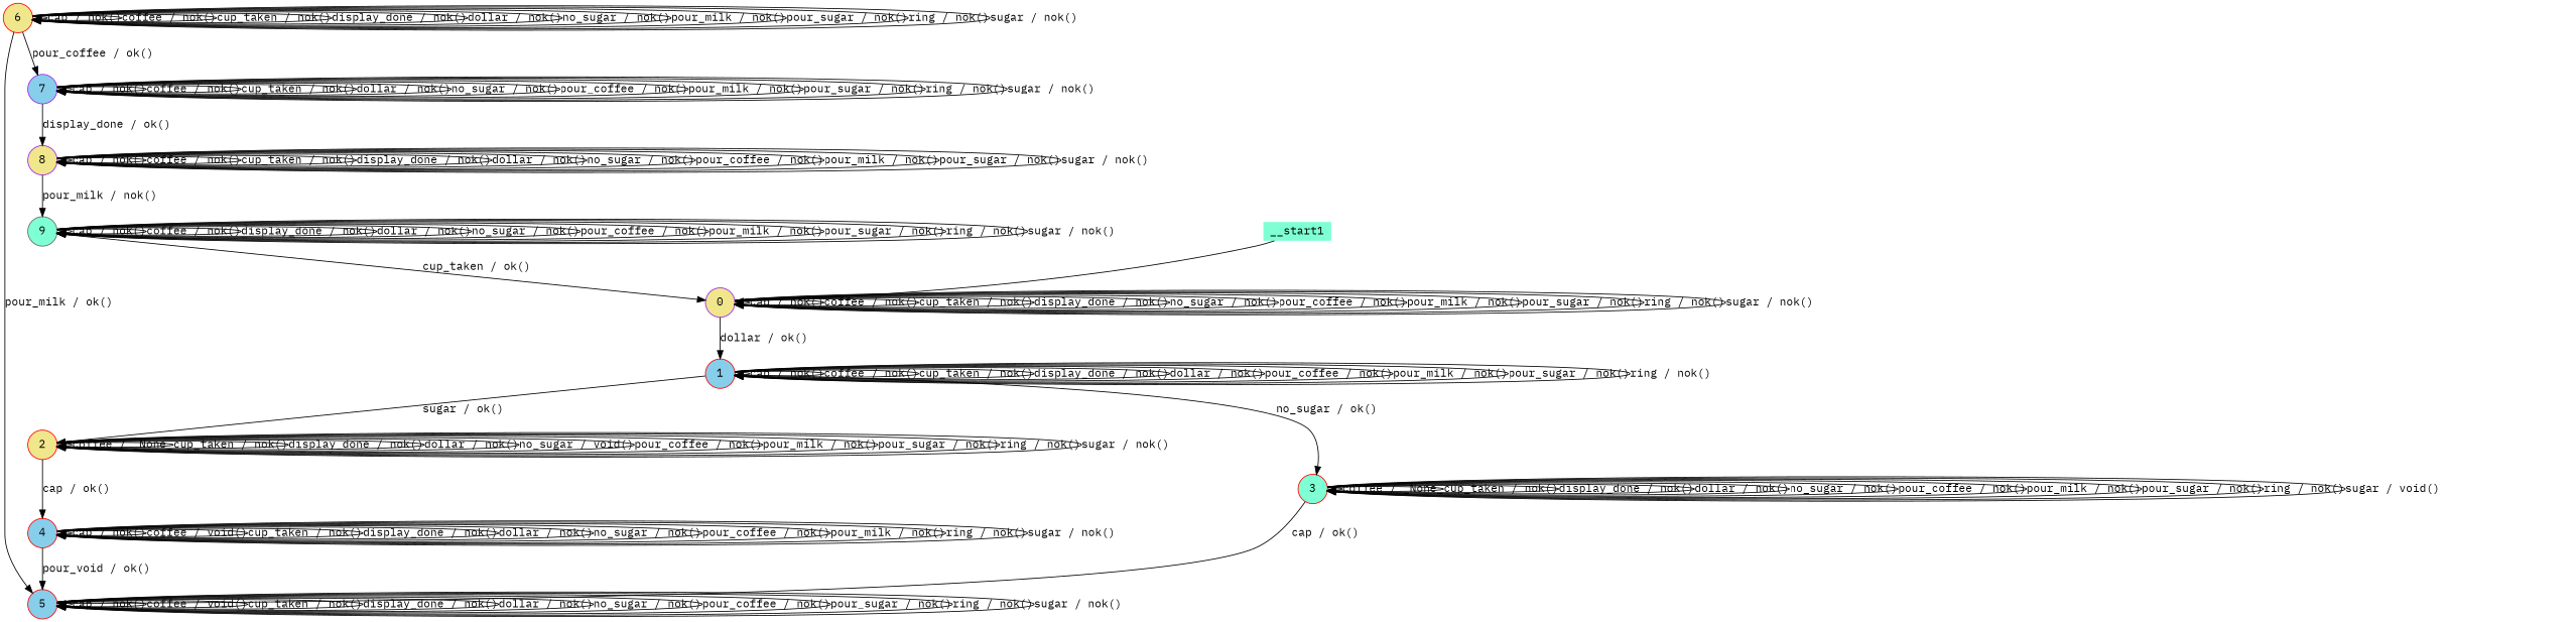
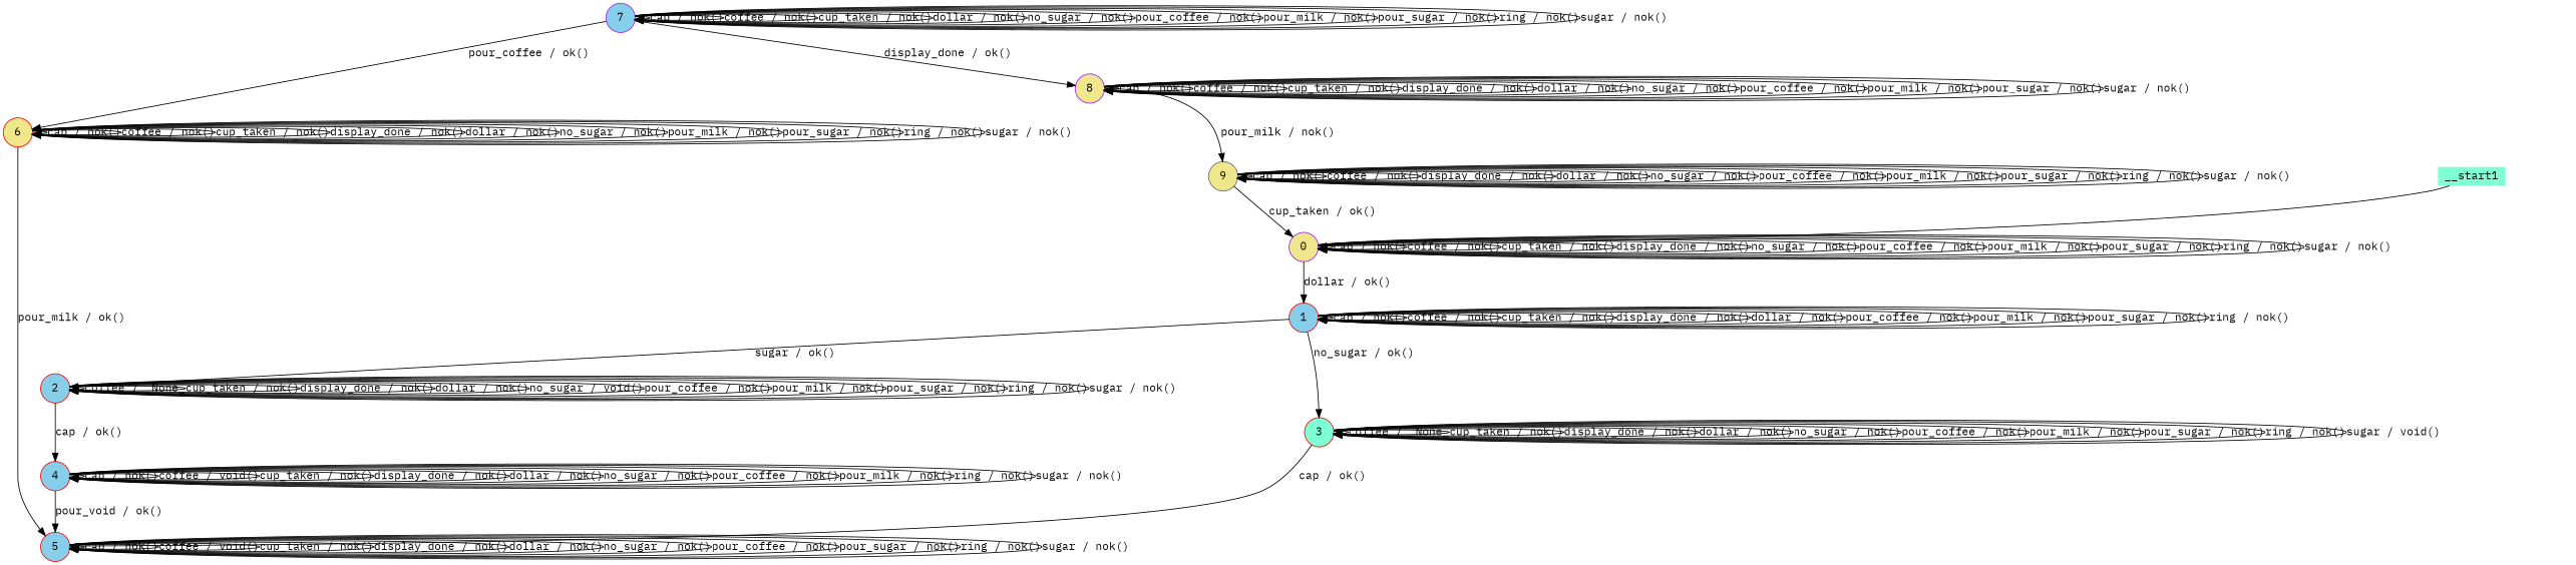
  digraph {
    fontname="IBM Plex Mono"
    node [color=red fillcolor=khaki fontname="IBM Plex Mono" shape=circle style=filled]
    edge [fontname="IBM Plex Mono"]
    n1 [color=purple label=0]
    n2 [fillcolor=skyblue label=1]
-   n3 [label=2]
+   n3 [fillcolor=skyblue label=2]
    n4 [fillcolor=aquamarine label=3]
    n5 [fillcolor=skyblue label=4]
    n6 [fillcolor=skyblue label=5]
    n7 [label=6]
    n8 [color=purple fillcolor=skyblue label=7]
    n9 [color=purple label=8]
-   n10 [color=gray40 fillcolor=aquamarine label=9]
+   n10 [color=gray40 label=9]
    n11 [color=gray40 fillcolor=aquamarine height=0 label=__start1 shape=none width=0]
    n1 -> n1 [label="cap / nok()"]
    n1 -> n1 [label="coffee / nok()"]
    n1 -> n1 [label="cup_taken / nok()"]
    n1 -> n1 [label="display_done / nok()"]
    n1 -> n1 [label="no_sugar / nok()"]
    n1 -> n1 [label="pour_coffee / nok()"]
    n1 -> n1 [label="pour_milk / nok()"]
    n1 -> n1 [label="pour_sugar / nok()"]
    n1 -> n1 [label="ring / nok()"]
    n1 -> n1 [label="sugar / nok()"]
    n1 -> n2 [label="dollar / ok()"]
    n2 -> n2 [label="cap / nok()"]
    n2 -> n2 [label="coffee / nok()"]
    n2 -> n2 [label="cup_taken / nok()"]
    n2 -> n2 [label="display_done / nok()"]
    n2 -> n2 [label="dollar / nok()"]
    n2 -> n2 [label="pour_coffee / nok()"]
    n2 -> n2 [label="pour_milk / nok()"]
    n2 -> n2 [label="pour_sugar / nok()"]
    n2 -> n2 [label="ring / nok()"]
    n2 -> n3 [label="sugar / ok()"]
    n2 -> n4 [label="no_sugar / ok()"]
    n3 -> n3 [label="coffee / _None_"]
    n3 -> n3 [label="cup_taken / nok()"]
    n3 -> n3 [label="display_done / nok()"]
    n3 -> n3 [label="dollar / nok()"]
    n3 -> n3 [label="no_sugar / void()"]
    n3 -> n3 [label="pour_coffee / nok()"]
    n3 -> n3 [label="pour_milk / nok()"]
    n3 -> n3 [label="pour_sugar / nok()"]
    n3 -> n3 [label="ring / nok()"]
    n3 -> n3 [label="sugar / nok()"]
    n3 -> n5 [label="cap / ok()"]
    n4 -> n4 [label="coffee / _None_"]
    n4 -> n4 [label="cup_taken / nok()"]
    n4 -> n4 [label="display_done / nok()"]
    n4 -> n4 [label="dollar / nok()"]
    n4 -> n4 [label="no_sugar / nok()"]
    n4 -> n4 [label="pour_coffee / nok()"]
    n4 -> n4 [label="pour_milk / nok()"]
    n4 -> n4 [label="pour_sugar / nok()"]
    n4 -> n4 [label="ring / nok()"]
    n4 -> n4 [label="sugar / void()"]
    n4 -> n6 [label="cap / ok()"]
    n5 -> n5 [label="cap / nok()"]
    n5 -> n5 [label="coffee / void()"]
    n5 -> n5 [label="cup_taken / nok()"]
    n5 -> n5 [label="display_done / nok()"]
    n5 -> n5 [label="dollar / nok()"]
    n5 -> n5 [label="no_sugar / nok()"]
    n5 -> n5 [label="pour_coffee / nok()"]
    n5 -> n5 [label="pour_milk / nok()"]
    n5 -> n5 [label="ring / nok()"]
    n5 -> n5 [label="sugar / nok()"]
    n5 -> n6 [label="pour_void / ok()"]
    n6 -> n6 [label="cap / nok()"]
    n6 -> n6 [label="coffee / void()"]
    n6 -> n6 [label="cup_taken / nok()"]
    n6 -> n6 [label="display_done / nok()"]
    n6 -> n6 [label="dollar / nok()"]
    n6 -> n6 [label="no_sugar / nok()"]
    n6 -> n6 [label="pour_coffee / nok()"]
    n6 -> n6 [label="pour_sugar / nok()"]
    n6 -> n6 [label="ring / nok()"]
    n6 -> n6 [label="sugar / nok()"]
    n7 -> n6 [label="pour_milk / ok()"]
    n7 -> n7 [label="cap / nok()"]
    n7 -> n7 [label="coffee / nok()"]
    n7 -> n7 [label="cup_taken / nok()"]
    n7 -> n7 [label="display_done / nok()"]
    n7 -> n7 [label="dollar / nok()"]
    n7 -> n7 [label="no_sugar / nok()"]
    n7 -> n7 [label="pour_milk / nok()"]
    n7 -> n7 [label="pour_sugar / nok()"]
    n7 -> n7 [label="ring / nok()"]
    n7 -> n7 [label="sugar / nok()"]
-   n7 -> n8 [label="pour_coffee / ok()"]
+   n8 -> n7 [label="pour_coffee / ok()"]
    n8 -> n8 [label="cap / nok()"]
    n8 -> n8 [label="coffee / nok()"]
    n8 -> n8 [label="cup_taken / nok()"]
    n8 -> n8 [label="dollar / nok()"]
    n8 -> n8 [label="no_sugar / nok()"]
    n8 -> n8 [label="pour_coffee / nok()"]
    n8 -> n8 [label="pour_milk / nok()"]
    n8 -> n8 [label="pour_sugar / nok()"]
    n8 -> n8 [label="ring / nok()"]
    n8 -> n8 [label="sugar / nok()"]
    n8 -> n9 [label="display_done / ok()"]
    n9 -> n9 [label="cap / nok()"]
    n9 -> n9 [label="coffee / nok()"]
    n9 -> n9 [label="cup_taken / nok()"]
    n9 -> n9 [label="display_done / nok()"]
    n9 -> n9 [label="dollar / nok()"]
    n9 -> n9 [label="no_sugar / nok()"]
    n9 -> n9 [label="pour_coffee / nok()"]
    n9 -> n9 [label="pour_milk / nok()"]
    n9 -> n9 [label="pour_sugar / nok()"]
    n9 -> n9 [label="sugar / nok()"]
    n9 -> n10 [label="pour_milk / nok()"]
    n10 -> n1 [label="cup_taken / ok()"]
    n10 -> n10 [label="cap / nok()"]
    n10 -> n10 [label="coffee / nok()"]
    n10 -> n10 [label="display_done / nok()"]
    n10 -> n10 [label="dollar / nok()"]
    n10 -> n10 [label="no_sugar / nok()"]
    n10 -> n10 [label="pour_coffee / nok()"]
    n10 -> n10 [label="pour_milk / nok()"]
    n10 -> n10 [label="pour_sugar / nok()"]
    n10 -> n10 [label="ring / nok()"]
    n10 -> n10 [label="sugar / nok()"]
    n11 -> n1
  }
